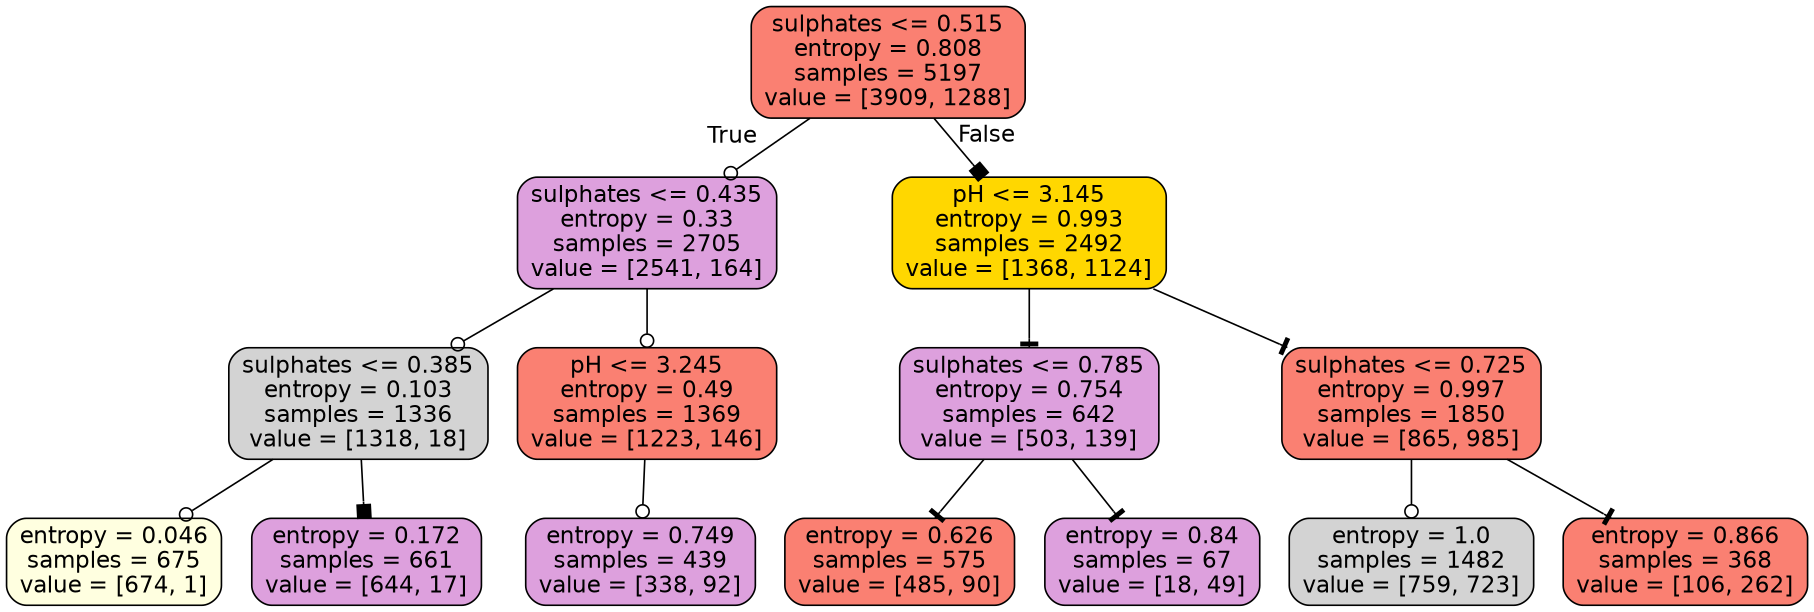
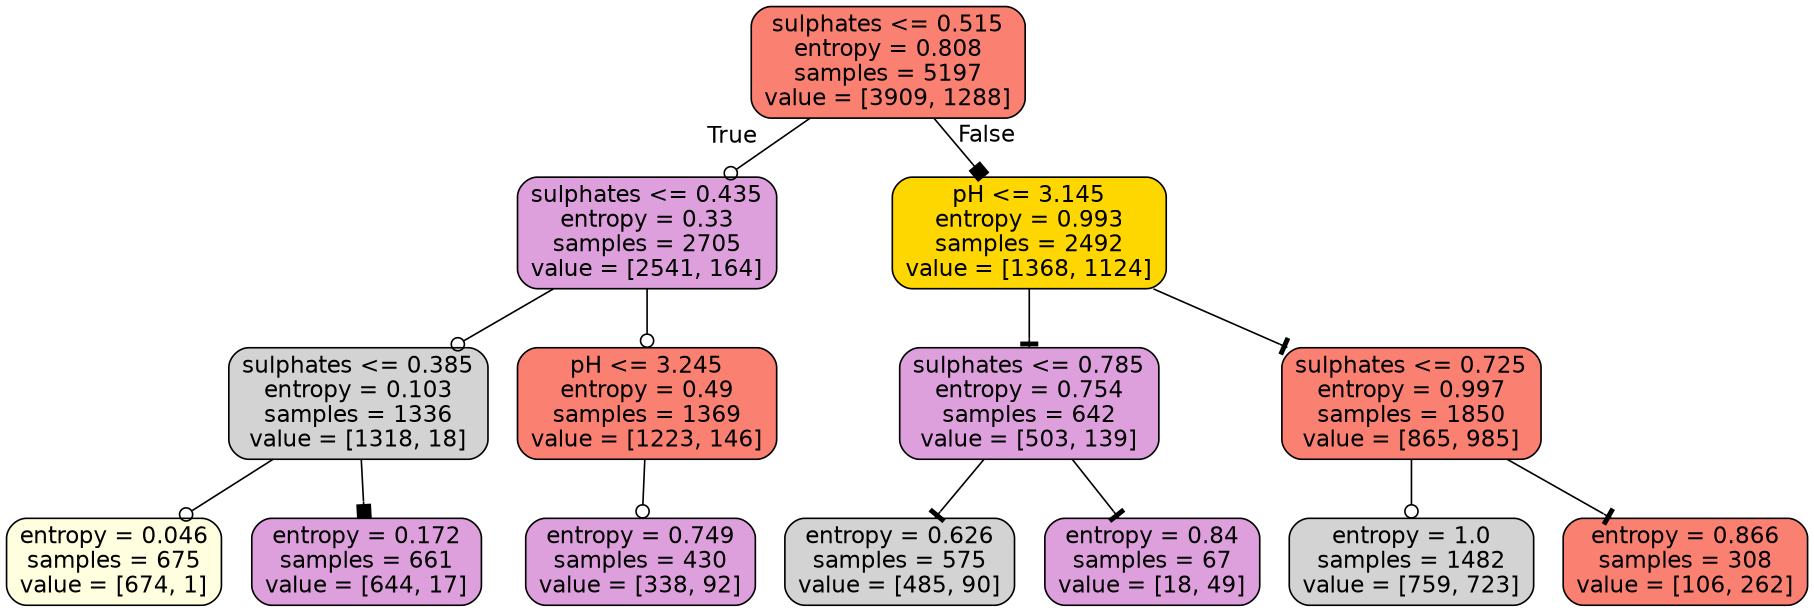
  digraph {
    node [color=black fillcolor=salmon fontname=helvetica shape=box style="filled, rounded"]
    edge [arrowhead=odot fontname=helvetica]
    n1 [label="sulphates <= 0.515\nentropy = 0.808\nsamples = 5197\nvalue = [3909, 1288]"]
    n2 [fillcolor=plum label="sulphates <= 0.435\nentropy = 0.33\nsamples = 2705\nvalue = [2541, 164]"]
    n3 [fillcolor=gold label="pH <= 3.145\nentropy = 0.993\nsamples = 2492\nvalue = [1368, 1124]"]
    n4 [fillcolor=lightgrey label="sulphates <= 0.385\nentropy = 0.103\nsamples = 1336\nvalue = [1318, 18]"]
    n5 [label="pH <= 3.245\nentropy = 0.49\nsamples = 1369\nvalue = [1223, 146]"]
    n6 [fillcolor=plum label="sulphates <= 0.785\nentropy = 0.754\nsamples = 642\nvalue = [503, 139]"]
    n7 [label="sulphates <= 0.725\nentropy = 0.997\nsamples = 1850\nvalue = [865, 985]"]
    n8 [fillcolor=lightyellow label="entropy = 0.046\nsamples = 675\nvalue = [674, 1]"]
    n9 [fillcolor=plum label="entropy = 0.172\nsamples = 661\nvalue = [644, 17]"]
-   n10 [fillcolor=plum label="entropy = 0.749\nsamples = 439\nvalue = [338, 92]"]
-   n11 [label="entropy = 0.626\nsamples = 575\nvalue = [485, 90]"]
+   n10 [fillcolor=plum label="entropy = 0.749\nsamples = 430\nvalue = [338, 92]"]
+   n11 [fillcolor=lightgrey label="entropy = 0.626\nsamples = 575\nvalue = [485, 90]"]
    n12 [fillcolor=plum label="entropy = 0.84\nsamples = 67\nvalue = [18, 49]"]
    n13 [fillcolor=lightgrey label="entropy = 1.0\nsamples = 1482\nvalue = [759, 723]"]
-   n14 [label="entropy = 0.866\nsamples = 368\nvalue = [106, 262]"]
+   n14 [label="entropy = 0.866\nsamples = 308\nvalue = [106, 262]"]
    n1 -> n2 [headlabel=True labelangle=45 labeldistance=2.5]
    n1 -> n3 [arrowhead=box headlabel=False labelangle=-45 labeldistance=2.5]
    n2 -> n4
    n2 -> n5
    n3 -> n6 [arrowhead=tee]
    n3 -> n7 [arrowhead=tee]
    n4 -> n8
    n4 -> n9 [arrowhead=box]
    n5 -> n10
    n6 -> n11 [arrowhead=tee]
    n6 -> n12 [arrowhead=tee]
    n7 -> n13
    n7 -> n14 [arrowhead=tee]
  }
